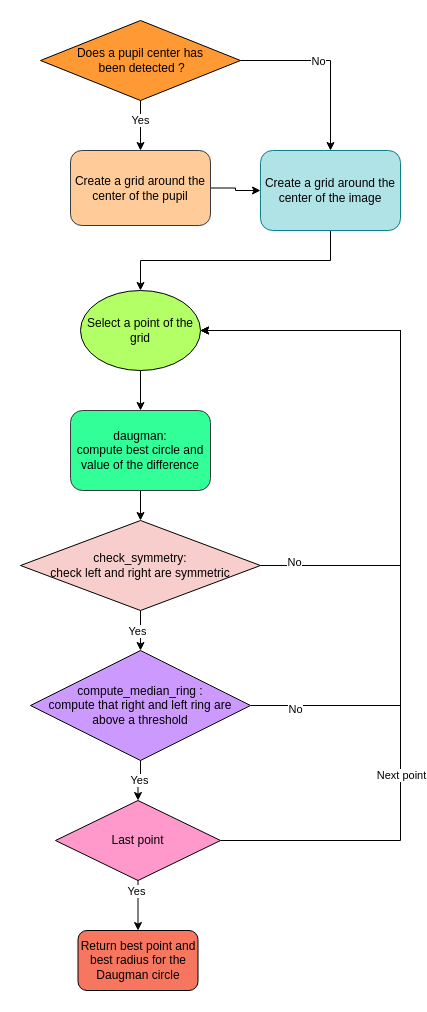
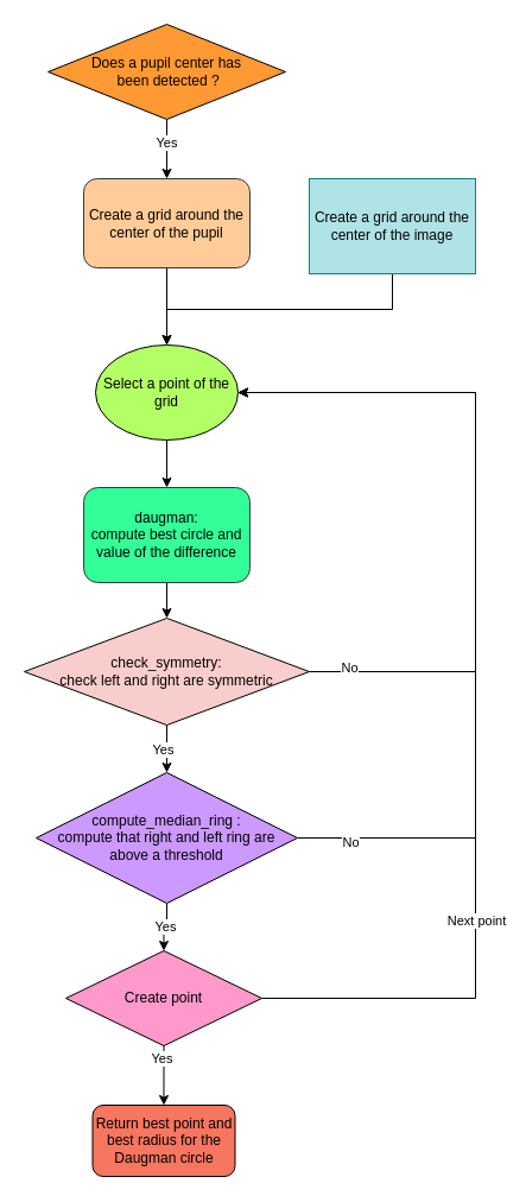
  <mxCell id="0" />
  <mxCell id="1" parent="0" />
- <mxCell id="2" value="" style="edgeStyle=orthogonalEdgeStyle;rounded=0;orthogonalLoop=1;jettySize=auto;html=1;" edge="1" parent="1" source="3" target="7"><mxGeometry relative="1" as="geometry" /></mxCell>
+ <mxCell id="2" value="" style="edgeStyle=orthogonalEdgeStyle;rounded=0;orthogonalLoop=1;jettySize=auto;html=1;" edge="1" parent="1" source="3" target="14"><mxGeometry relative="1" as="geometry" /></mxCell>
  <mxCell id="3" value="Create a grid around the center of the pupil" style="rounded=1;whiteSpace=wrap;html=1;fontSize=12;glass=0;strokeWidth=1;shadow=0;fillColor=#ffcc99;strokeColor=#36393d;" vertex="1" parent="1"><mxGeometry x="70" y="150" width="140" height="75" as="geometry" /></mxCell>
  <mxCell id="4" value="" style="edgeStyle=orthogonalEdgeStyle;rounded=0;orthogonalLoop=1;jettySize=auto;html=1;" edge="1" parent="1" source="5" target="19"><mxGeometry relative="1" as="geometry" /></mxCell>
  <mxCell id="5" value="daugman:&lt;div&gt;compute best circle and value of the difference&lt;/div&gt;" style="rounded=1;whiteSpace=wrap;html=1;fontSize=12;glass=0;strokeWidth=1;shadow=0;fillColor=#33FF99;strokeColor=#36393d;" vertex="1" parent="1"><mxGeometry x="70" y="410" width="140" height="80" as="geometry" /></mxCell>
  <mxCell id="6" value="" style="edgeStyle=orthogonalEdgeStyle;rounded=0;orthogonalLoop=1;jettySize=auto;html=1;" edge="1" parent="1" source="7" target="14"><mxGeometry relative="1" as="geometry"><Array as="points"><mxPoint x="330" y="260" /><mxPoint x="140" y="260" /></Array></mxGeometry></mxCell>
- <mxCell id="7" value="Create a grid around the center of the image" style="rounded=1;whiteSpace=wrap;html=1;fontSize=12;glass=0;strokeWidth=1;shadow=0;fillColor=#b0e3e6;strokeColor=#0e8088;" vertex="1" parent="1"><mxGeometry x="260" y="150" width="140" height="80" as="geometry" /></mxCell>
+ <mxCell id="7" value="Create a grid around the center of the image" style="whiteSpace=wrap;html=1;fontSize=12;glass=0;strokeWidth=1;shadow=0;fillColor=#b0e3e6;strokeColor=#0e8088;rounded=0;" vertex="1" parent="1"><mxGeometry x="260" y="150" width="140" height="80" as="geometry" /></mxCell>
  <mxCell id="8" value="" style="edgeStyle=orthogonalEdgeStyle;rounded=0;orthogonalLoop=1;jettySize=auto;html=1;" edge="1" parent="1" source="12" target="3"><mxGeometry relative="1" as="geometry" /></mxCell>
  <mxCell id="9" value="Yes" style="edgeLabel;html=1;align=center;verticalAlign=middle;resizable=0;points=[];" vertex="1" connectable="0" parent="8"><mxGeometry x="-0.24" y="-1" relative="1" as="geometry"><mxPoint as="offset" /></mxGeometry></mxCell>
- <mxCell id="10" value="" style="edgeStyle=orthogonalEdgeStyle;rounded=0;orthogonalLoop=1;jettySize=auto;html=1;" edge="1" parent="1" source="12" target="7"><mxGeometry relative="1" as="geometry" /></mxCell>
- <mxCell id="11" value="No" style="edgeLabel;html=1;align=center;verticalAlign=middle;resizable=0;points=[];" vertex="1" connectable="0" parent="10"><mxGeometry x="-0.145" relative="1" as="geometry"><mxPoint as="offset" /></mxGeometry></mxCell>
  <mxCell id="12" value="Does a pupil center has&lt;div&gt;&amp;nbsp;been detected ?&lt;/div&gt;" style="rhombus;whiteSpace=wrap;html=1;fillColor=#FF9933;" vertex="1" parent="1"><mxGeometry x="40" y="20" width="200" height="80" as="geometry" /></mxCell>
  <mxCell id="13" value="" style="edgeStyle=orthogonalEdgeStyle;rounded=0;orthogonalLoop=1;jettySize=auto;html=1;" edge="1" parent="1" source="14" target="5"><mxGeometry relative="1" as="geometry" /></mxCell>
  <mxCell id="14" value="Select a point of the grid" style="ellipse;whiteSpace=wrap;html=1;fillColor=#B3FF66;" vertex="1" parent="1"><mxGeometry x="80" y="290" width="120" height="80" as="geometry" /></mxCell>
  <mxCell id="15" value="" style="edgeStyle=orthogonalEdgeStyle;rounded=0;orthogonalLoop=1;jettySize=auto;html=1;" edge="1" parent="1" source="19" target="23"><mxGeometry relative="1" as="geometry" /></mxCell>
  <mxCell id="16" value="Yes" style="edgeLabel;html=1;align=center;verticalAlign=middle;resizable=0;points=[];" vertex="1" connectable="0" parent="15"><mxGeometry y="-4" relative="1" as="geometry"><mxPoint as="offset" /></mxGeometry></mxCell>
  <mxCell id="17" style="edgeStyle=orthogonalEdgeStyle;rounded=0;orthogonalLoop=1;jettySize=auto;html=1;exitX=1;exitY=0.5;exitDx=0;exitDy=0;entryX=1;entryY=0.5;entryDx=0;entryDy=0;" edge="1" parent="1" source="19" target="14"><mxGeometry relative="1" as="geometry"><Array as="points"><mxPoint x="400" y="565" /><mxPoint x="400" y="330" /></Array></mxGeometry></mxCell>
  <mxCell id="18" value="No" style="edgeLabel;html=1;align=center;verticalAlign=middle;resizable=0;points=[];" vertex="1" connectable="0" parent="17"><mxGeometry x="-0.884" y="4" relative="1" as="geometry"><mxPoint as="offset" /></mxGeometry></mxCell>
  <mxCell id="19" value="check_symmetry:&lt;div&gt;check left and right are symmetric&lt;/div&gt;" style="rhombus;whiteSpace=wrap;html=1;fillColor=#f8cecc;" vertex="1" parent="1"><mxGeometry x="20" y="520" width="240" height="90" as="geometry" /></mxCell>
  <mxCell id="20" style="edgeStyle=orthogonalEdgeStyle;rounded=0;orthogonalLoop=1;jettySize=auto;html=1;exitX=1;exitY=0.5;exitDx=0;exitDy=0;" edge="1" parent="1" source="23"><mxGeometry relative="1" as="geometry"><mxPoint x="200" y="330" as="targetPoint" /><Array as="points"><mxPoint x="400" y="705" /><mxPoint x="400" y="330" /></Array></mxGeometry></mxCell>
  <mxCell id="21" value="No" style="edgeLabel;html=1;align=center;verticalAlign=middle;resizable=0;points=[];" vertex="1" connectable="0" parent="20"><mxGeometry x="-0.879" y="-3" relative="1" as="geometry"><mxPoint as="offset" /></mxGeometry></mxCell>
  <mxCell id="22" value="Yes" style="edgeStyle=orthogonalEdgeStyle;rounded=0;orthogonalLoop=1;jettySize=auto;html=1;" edge="1" parent="1" source="23" target="28"><mxGeometry relative="1" as="geometry" /></mxCell>
  <mxCell id="23" value="&lt;div&gt;compute_median_ring :&lt;/div&gt;&lt;div&gt;compute that right and left ring are above a threshold&lt;/div&gt;" style="rhombus;whiteSpace=wrap;html=1;fillColor=#CC99FF;" vertex="1" parent="1"><mxGeometry x="30" y="650" width="220" height="110" as="geometry" /></mxCell>
  <mxCell id="24" style="edgeStyle=orthogonalEdgeStyle;rounded=0;orthogonalLoop=1;jettySize=auto;html=1;exitX=1;exitY=0.5;exitDx=0;exitDy=0;entryX=1;entryY=0.5;entryDx=0;entryDy=0;" edge="1" parent="1" source="28" target="14"><mxGeometry relative="1" as="geometry"><Array as="points"><mxPoint x="400" y="840" /><mxPoint x="400" y="330" /></Array></mxGeometry></mxCell>
  <mxCell id="25" value="Next point" style="edgeLabel;html=1;align=center;verticalAlign=middle;resizable=0;points=[];" vertex="1" connectable="0" parent="24"><mxGeometry x="-0.447" relative="1" as="geometry"><mxPoint as="offset" /></mxGeometry></mxCell>
  <mxCell id="26" value="" style="edgeStyle=orthogonalEdgeStyle;rounded=0;orthogonalLoop=1;jettySize=auto;html=1;" edge="1" parent="1" source="28" target="29"><mxGeometry relative="1" as="geometry" /></mxCell>
  <mxCell id="27" value="Yes" style="edgeLabel;html=1;align=center;verticalAlign=middle;resizable=0;points=[];" vertex="1" connectable="0" parent="26"><mxGeometry x="-0.6" y="-2" relative="1" as="geometry"><mxPoint as="offset" /></mxGeometry></mxCell>
- <mxCell id="28" value="Last point" style="rhombus;whiteSpace=wrap;html=1;fillColor=#FF99CC;" vertex="1" parent="1"><mxGeometry x="55" y="800" width="165" height="80" as="geometry" /></mxCell>
+ <mxCell id="28" value="Create point" style="rhombus;whiteSpace=wrap;html=1;fillColor=#FF99CC;" vertex="1" parent="1"><mxGeometry x="55" y="800" width="165" height="80" as="geometry" /></mxCell>
  <mxCell id="29" value="Return best point and best radius for the Daugman circle" style="rounded=1;whiteSpace=wrap;html=1;fillColor=#f7765f;" vertex="1" parent="1"><mxGeometry x="77.5" y="930" width="120" height="60" as="geometry" /></mxCell>
